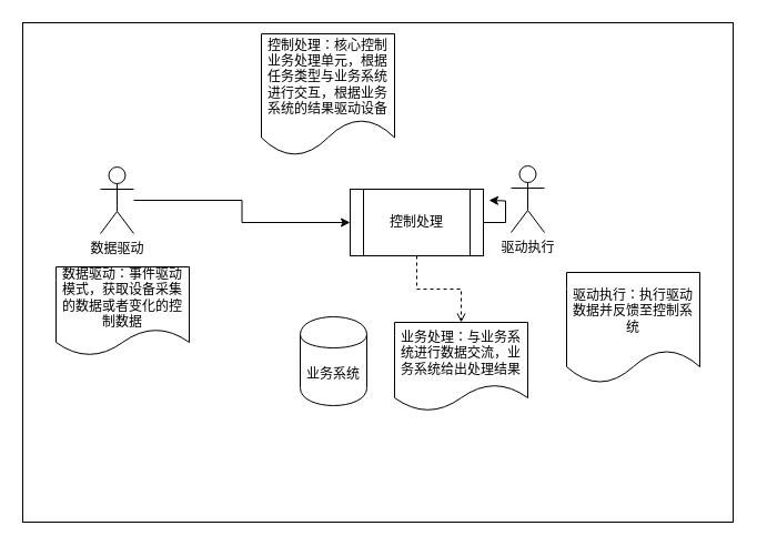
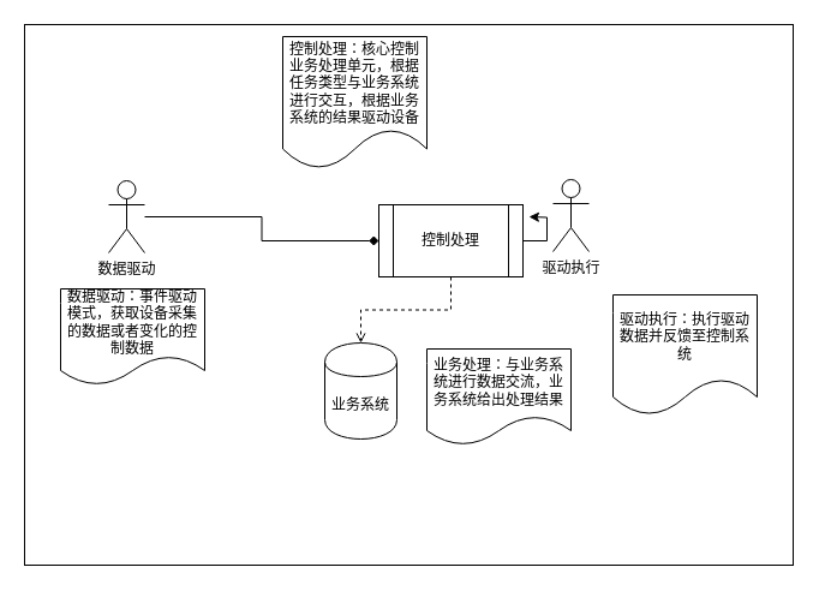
  <mxCell id="0" />
  <mxCell id="1" parent="0" />
  <mxCell id="2" value="" style="rounded=0;whiteSpace=wrap;html=1;" vertex="1" parent="1"><mxGeometry x="20" y="20" width="640" height="450" as="geometry" /></mxCell>
- <mxCell id="3" style="edgeStyle=orthogonalEdgeStyle;rounded=0;orthogonalLoop=1;jettySize=auto;html=1;entryX=0;entryY=0.5;entryDx=0;entryDy=0;" edge="1" parent="1" source="4" target="7"><mxGeometry relative="1" as="geometry" /></mxCell>
+ <mxCell id="3" style="edgeStyle=orthogonalEdgeStyle;rounded=0;orthogonalLoop=1;jettySize=auto;html=1;entryX=0;entryY=0.5;entryDx=0;entryDy=0;endArrow=diamond;" edge="1" parent="1" source="4" target="7"><mxGeometry relative="1" as="geometry" /></mxCell>
  <mxCell id="4" value="&lt;font style=&quot;vertical-align: inherit&quot;&gt;&lt;font style=&quot;vertical-align: inherit&quot;&gt;数据驱动&lt;br&gt;&lt;/font&gt;&lt;/font&gt;" style="shape=umlActor;verticalLabelPosition=bottom;labelBackgroundColor=#ffffff;verticalAlign=top;html=1;outlineConnect=0;" vertex="1" parent="1"><mxGeometry x="90" y="150" width="30" height="60" as="geometry" /></mxCell>
- <mxCell id="5" style="edgeStyle=orthogonalEdgeStyle;rounded=0;orthogonalLoop=1;jettySize=auto;html=1;dashed=1;endArrow=open;endFill=0;" edge="1" parent="1" source="7" target="10"><mxGeometry relative="1" as="geometry" /></mxCell>
+ <mxCell id="5" style="edgeStyle=orthogonalEdgeStyle;rounded=0;orthogonalLoop=1;jettySize=auto;html=1;dashed=1;endArrow=open;endFill=0;" edge="1" parent="1" source="7" target="8"><mxGeometry relative="1" as="geometry" /></mxCell>
  <mxCell id="6" value="" style="edgeStyle=orthogonalEdgeStyle;rounded=0;orthogonalLoop=1;jettySize=auto;html=1;" edge="1" parent="1" source="7"><mxGeometry relative="1" as="geometry"><mxPoint x="440" y="180" as="targetPoint" /></mxGeometry></mxCell>
  <mxCell id="7" value="&lt;font style=&quot;vertical-align: inherit&quot;&gt;&lt;font style=&quot;vertical-align: inherit&quot;&gt;控制处理&lt;/font&gt;&lt;/font&gt;" style="shape=process;whiteSpace=wrap;html=1;backgroundOutline=1;" vertex="1" parent="1"><mxGeometry x="315" y="170" width="120" height="60" as="geometry" /></mxCell>
  <mxCell id="8" value="&lt;font style=&quot;vertical-align: inherit&quot;&gt;&lt;font style=&quot;vertical-align: inherit&quot;&gt;业务系统&lt;/font&gt;&lt;/font&gt;" style="shape=cylinder;whiteSpace=wrap;html=1;boundedLbl=1;backgroundOutline=1;" vertex="1" parent="1"><mxGeometry x="270" y="285" width="60" height="80" as="geometry" /></mxCell>
  <mxCell id="9" value="&lt;font style=&quot;vertical-align: inherit&quot;&gt;&lt;font style=&quot;vertical-align: inherit&quot;&gt;驱动执行&lt;/font&gt;&lt;/font&gt;" style="shape=umlActor;verticalLabelPosition=bottom;labelBackgroundColor=#ffffff;verticalAlign=top;html=1;outlineConnect=0;" vertex="1" parent="1"><mxGeometry x="460" y="149" width="30" height="60" as="geometry" /></mxCell>
  <mxCell id="10" value="&lt;font style=&quot;vertical-align: inherit&quot;&gt;&lt;font style=&quot;vertical-align: inherit&quot;&gt;&lt;font style=&quot;vertical-align: inherit&quot;&gt;&lt;font style=&quot;vertical-align: inherit&quot;&gt;业务处理：与业务系统进行数据交流，业务系统给出处理结果&lt;/font&gt;&lt;/font&gt;&lt;/font&gt;&lt;/font&gt;" style="shape=document;whiteSpace=wrap;html=1;boundedLbl=1;" vertex="1" parent="1"><mxGeometry x="355" y="290" width="120" height="80" as="geometry" /></mxCell>
  <mxCell id="11" value="&lt;font style=&quot;vertical-align: inherit&quot;&gt;&lt;font style=&quot;vertical-align: inherit&quot;&gt;&lt;font style=&quot;vertical-align: inherit&quot;&gt;&lt;font style=&quot;vertical-align: inherit&quot;&gt;数据驱动：事件驱动模式，获取设备采集的数据或者变化的控制数据&lt;/font&gt;&lt;/font&gt;&lt;/font&gt;&lt;/font&gt;" style="shape=document;whiteSpace=wrap;html=1;boundedLbl=1;" vertex="1" parent="1"><mxGeometry x="50" y="240" width="120" height="80" as="geometry" /></mxCell>
  <mxCell id="12" value="&lt;font style=&quot;vertical-align: inherit&quot;&gt;&lt;font style=&quot;vertical-align: inherit&quot;&gt;&lt;font style=&quot;vertical-align: inherit&quot;&gt;&lt;font style=&quot;vertical-align: inherit&quot;&gt;控制处理：核心控制业务处理单元，根据任务类型与业务系统进行交互，根据业务系统的结果驱动设备&lt;/font&gt;&lt;/font&gt;&lt;/font&gt;&lt;/font&gt;" style="shape=document;whiteSpace=wrap;html=1;boundedLbl=1;" vertex="1" parent="1"><mxGeometry x="235" y="30" width="120" height="110" as="geometry" /></mxCell>
  <mxCell id="13" value="&lt;font style=&quot;vertical-align: inherit&quot;&gt;&lt;font style=&quot;vertical-align: inherit&quot;&gt;驱动执行：执行驱动数据并反馈至控制系统&lt;/font&gt;&lt;/font&gt;" style="shape=document;whiteSpace=wrap;html=1;boundedLbl=1;" vertex="1" parent="1"><mxGeometry x="510" y="245" width="120" height="100" as="geometry" /></mxCell>
